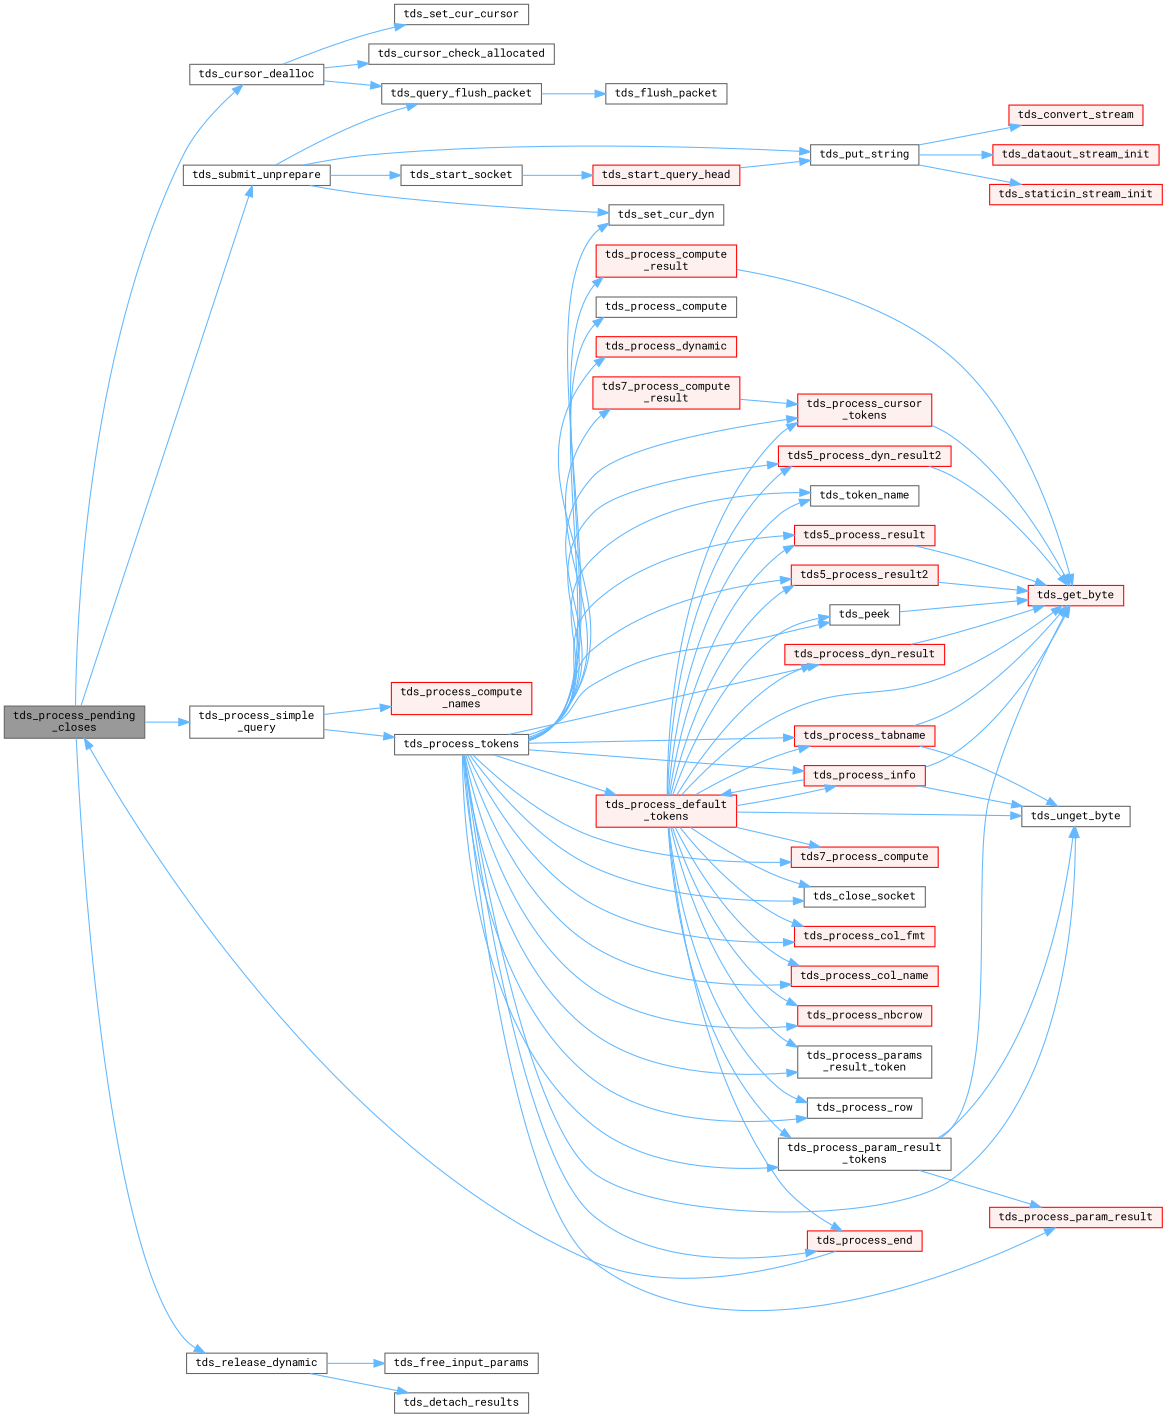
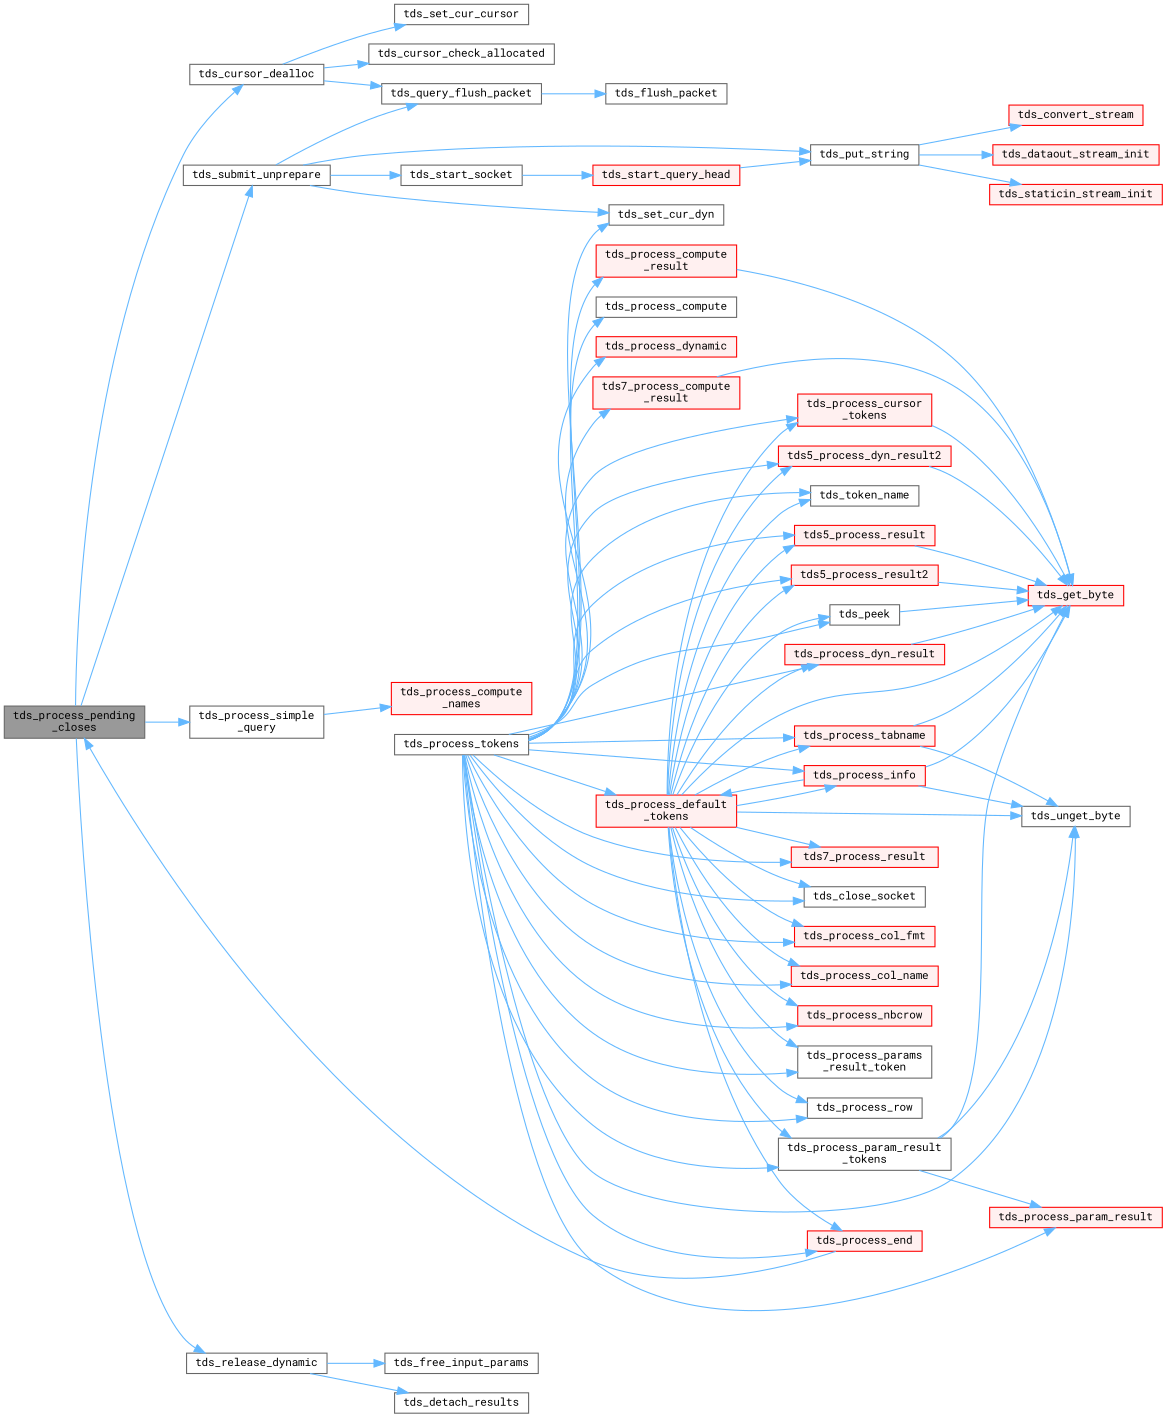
  digraph {
    fontname="Roboto Mono"
    rankdir=LR
    node [color=red fillcolor="#FFF0F0" fontname="Roboto Mono" fontsize=10 shape=box style=filled]
    edge [color=steelblue1 fontname="Roboto Mono" fontsize=10 labelfontname=Helvetica labelfontsize=10 style=solid]
    n1 [color=gray40 fillcolor=grey60 fontcolor=black height=0.2 label="tds_process_pending\l_closes" width=0.4]
    n2 [color=grey40 fillcolor=white height=0.2 label=tds_cursor_dealloc width=0.4]
    n3 [color=grey40 fillcolor=white height=0.2 label="tds_process_simple\l_query" width=0.4]
    n4 [color=grey40 fillcolor=white height=0.2 label=tds_release_dynamic width=0.4]
    n5 [color=grey40 fillcolor=white height=0.2 label=tds_submit_unprepare width=0.4]
    n6 [color=grey40 fillcolor=white height=0.2 label=tds_cursor_check_allocated width=0.4]
    n7 [color=grey40 fillcolor=white height=0.2 label=tds_query_flush_packet width=0.4]
    n8 [color=grey40 fillcolor=white height=0.2 label=tds_set_cur_cursor width=0.4]
    n9 [color=grey40 fillcolor=white height=0.2 label=tds_process_tokens width=0.4]
    n10 [height=0.2 label="tds_process_compute\l_names" width=0.4]
    n11 [color=grey40 fillcolor=white height=0.2 label=tds_detach_results width=0.4]
    n12 [color=grey40 fillcolor=white height=0.2 label=tds_free_input_params width=0.4]
    n13 [color=grey40 fillcolor=white height=0.2 label=tds_set_cur_dyn width=0.4]
    n14 [color=grey40 fillcolor=white height=0.2 label=tds_put_string width=0.4]
    n15 [color=grey40 fillcolor=white height=0.2 label=tds_start_socket width=0.4]
    n16 [color=grey40 fillcolor=white height=0.2 label=tds_flush_packet width=0.4]
    n17 [height=0.2 label=tds5_process_dyn_result2 width=0.4]
    n18 [height=0.2 label=tds5_process_result width=0.4]
    n19 [height=0.2 label=tds5_process_result2 width=0.4]
    n20 [height=0.2 label="tds7_process_compute\l_result" width=0.4]
-   n21 [height=0.2 label=tds7_process_compute width=0.4]
+   n21 [height=0.2 label=tds7_process_result width=0.4]
    n22 [color=grey40 fillcolor=white height=0.2 label=tds_close_socket width=0.4]
    n23 [color=grey40 fillcolor=white height=0.2 label=tds_peek width=0.4]
    n24 [height=0.2 label=tds_process_col_fmt width=0.4]
    n25 [height=0.2 label=tds_process_col_name width=0.4]
    n26 [color=grey40 fillcolor=white height=0.2 label=tds_process_compute width=0.4]
    n27 [height=0.2 label="tds_process_compute\l_result" width=0.4]
    n28 [height=0.2 label="tds_process_cursor\l_tokens" width=0.4]
    n29 [height=0.2 label="tds_process_default\l_tokens" width=0.4]
    n30 [height=0.2 label=tds_process_dyn_result width=0.4]
    n31 [height=0.2 label=tds_process_end width=0.4]
    n32 [height=0.2 label=tds_process_info width=0.4]
    n33 [color=grey40 fillcolor=white height=0.2 label=tds_unget_byte width=0.4]
    n34 [height=0.2 label=tds_process_nbcrow width=0.4]
    n35 [color=grey40 fillcolor=white height=0.2 label="tds_process_param_result\l_tokens" width=0.4]
    n36 [height=0.2 label=tds_process_param_result width=0.4]
    n37 [color=grey40 fillcolor=white height=0.2 label="tds_process_params\l_result_token" width=0.4]
    n38 [color=grey40 fillcolor=white height=0.2 label=tds_process_row width=0.4]
    n39 [height=0.2 label=tds_process_tabname width=0.4]
    n40 [color=grey40 fillcolor=white height=0.2 label=tds_token_name width=0.4]
    n41 [height=0.2 label=tds_process_dynamic width=0.4]
    n42 [height=0.2 label=tds_get_byte width=0.4]
    n43 [height=0.2 label=tds_convert_stream width=0.4]
    n44 [height=0.2 label=tds_dataout_stream_init width=0.4]
    n45 [height=0.2 label=tds_staticin_stream_init width=0.4]
    n46 [height=0.2 label=tds_start_query_head width=0.4]
    n1 -> n2
    n1 -> n3
    n1 -> n4
    n1 -> n5
    n2 -> n6
    n2 -> n7
    n2 -> n8
-   n3 -> n9
    n3 -> n10
    n4 -> n11
    n4 -> n12
    n5 -> n7
    n5 -> n13
    n5 -> n14
    n5 -> n15
    n7 -> n16
    n9 -> n13
    n9 -> n17
    n9 -> n18
    n9 -> n19
    n9 -> n20
    n9 -> n21
    n9 -> n22
    n9 -> n23
    n9 -> n24
    n9 -> n25
    n9 -> n26
    n9 -> n27
    n9 -> n28
    n9 -> n29
    n9 -> n30
    n9 -> n31
    n9 -> n32
    n9 -> n33
    n9 -> n34
    n9 -> n35
    n9 -> n36
    n9 -> n37
    n9 -> n38
    n9 -> n39
    n9 -> n40
    n9 -> n41
    n14 -> n43
    n14 -> n44
    n14 -> n45
    n15 -> n46
    n17 -> n42
    n18 -> n42
    n19 -> n42
-   n20 -> n28
+   n20 -> n42
    n23 -> n42
    n27 -> n42
    n28 -> n42
    n29 -> n17
    n29 -> n18
    n29 -> n19
    n29 -> n21
    n29 -> n22
    n29 -> n23
    n29 -> n24
    n29 -> n25
    n29 -> n28
    n29 -> n30
    n29 -> n31
    n29 -> n32
    n29 -> n33
    n29 -> n34
    n29 -> n35
    n29 -> n37
    n29 -> n38
    n29 -> n39
    n29 -> n40
    n29 -> n42
    n30 -> n42
    n31 -> n1
    n32 -> n29
    n32 -> n33
    n32 -> n42
    n35 -> n33
    n35 -> n36
    n35 -> n42
    n39 -> n33
    n39 -> n42
    n46 -> n14
  }
